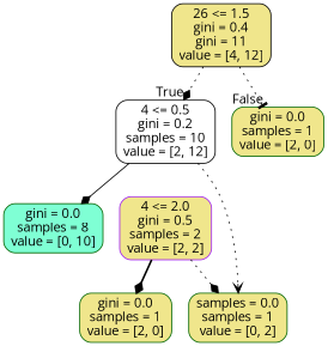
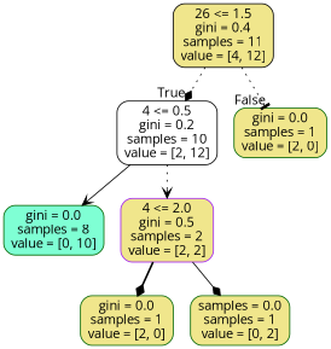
  digraph {
    fontname="Open Sans"
    node [color=darkgreen fillcolor=khaki fontname="Open Sans" shape=box style="rounded,filled"]
    edge [arrowhead=diamond fontname="Open Sans" style=dotted]
-   n1 [color=black label="26 <= 1.5\ngini = 0.4\ngini = 11\nvalue = [4, 12]"]
+   n1 [color=black label="26 <= 1.5\ngini = 0.4\nsamples = 11\nvalue = [4, 12]"]
    n2 [color=black fillcolor=white label="4 <= 0.5\ngini = 0.2\nsamples = 10\nvalue = [2, 12]"]
    n3 [label="gini = 0.0\nsamples = 1\nvalue = [2, 0]"]
    n4 [fillcolor=aquamarine label="gini = 0.0\nsamples = 8\nvalue = [0, 10]"]
    n5 [color=purple label="4 <= 2.0\ngini = 0.5\nsamples = 2\nvalue = [2, 2]"]
    n6 [label="gini = 0.0\nsamples = 1\nvalue = [2, 0]"]
    n7 [label="samples = 0.0\nsamples = 1\nvalue = [0, 2]"]
    n1 -> n2 [headlabel=True labelangle=45 labeldistance=2.5]
    n1 -> n3 [arrowhead=tee headlabel=False labelangle=-45 labeldistance=2.5]
-   n2 -> n4 [style=solid]
-   n2 -> n7 [arrowhead=vee]
+   n2 -> n4 [arrowhead=vee style=solid]
+   n2 -> n5 [arrowhead=vee]
    n5 -> n6 [style=bold]
-   n5 -> n7
+   n5 -> n7 [style=solid]
  }
